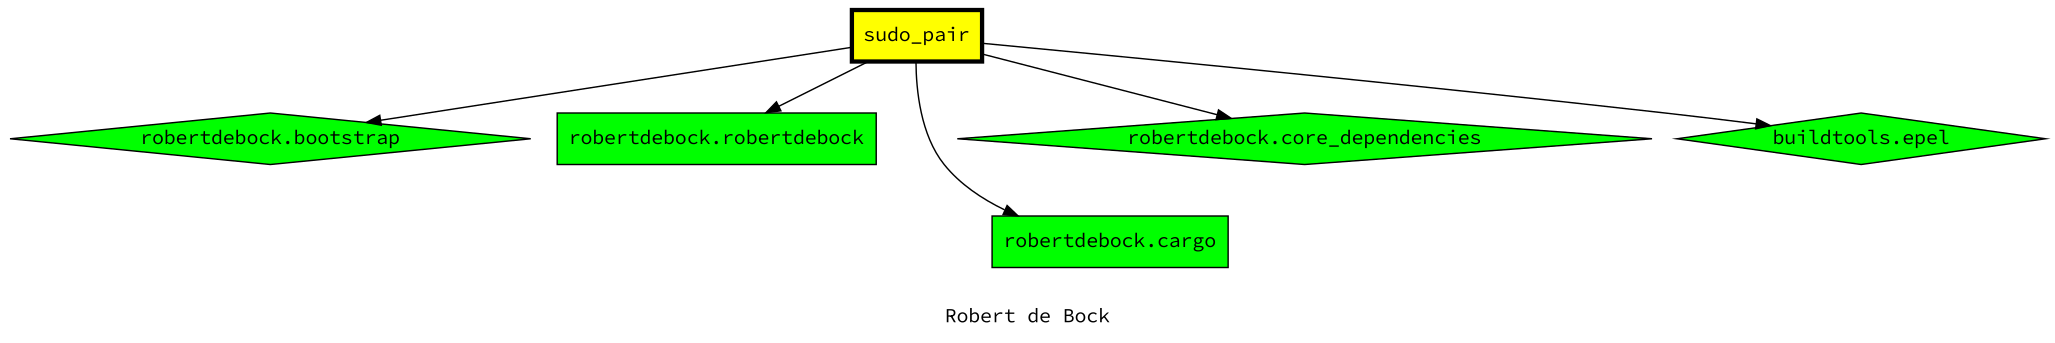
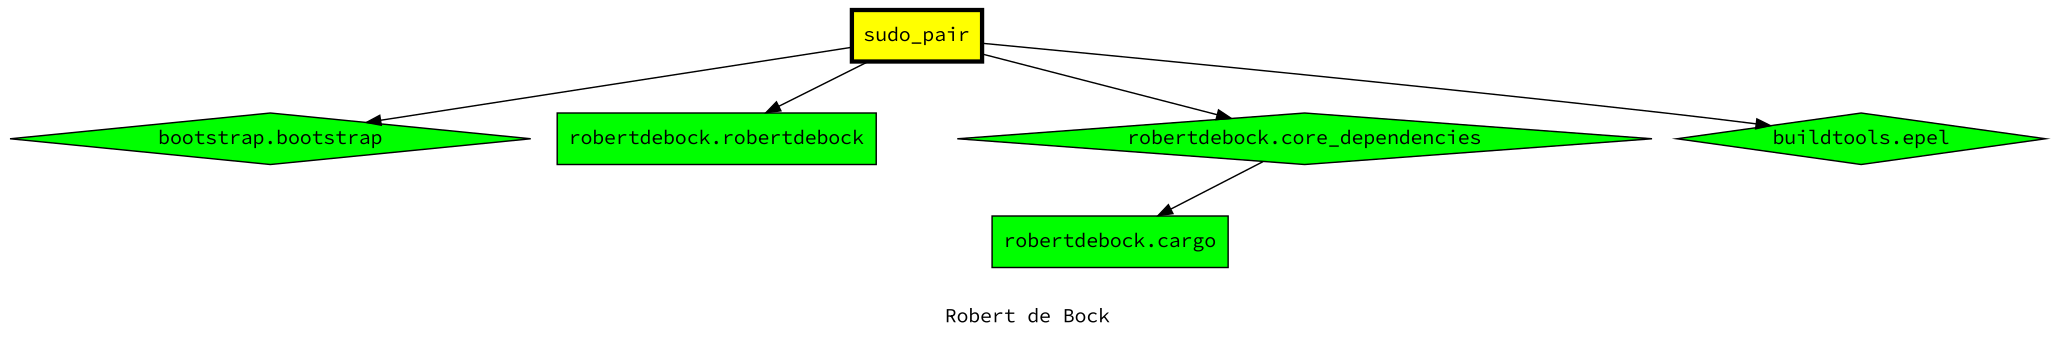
  digraph {
    fontname="Source Code Pro"
    label="Robert de Bock"
    node [fillcolor=green fontname="Source Code Pro" shape=box style=filled]
    edge [fontname="Source Code Pro"]
    sudo_pair [fillcolor=yellow penwidth=3]
-   "robertdebock.bootstrap" [shape=diamond]
+   "robertdebock.bootstrap" [shape=diamond label="bootstrap.bootstrap"]
    n3 [label="robertdebock.robertdebock"]
    "robertdebock.cargo"
    "robertdebock.core_dependencies" [shape=diamond]
    n6 [label="buildtools.epel" shape=diamond]
    sudo_pair -> "robertdebock.bootstrap"
    sudo_pair -> n3
-   sudo_pair -> "robertdebock.cargo"
+   "robertdebock.core_dependencies" -> "robertdebock.cargo"
    sudo_pair -> "robertdebock.core_dependencies"
    sudo_pair -> n6
  }
